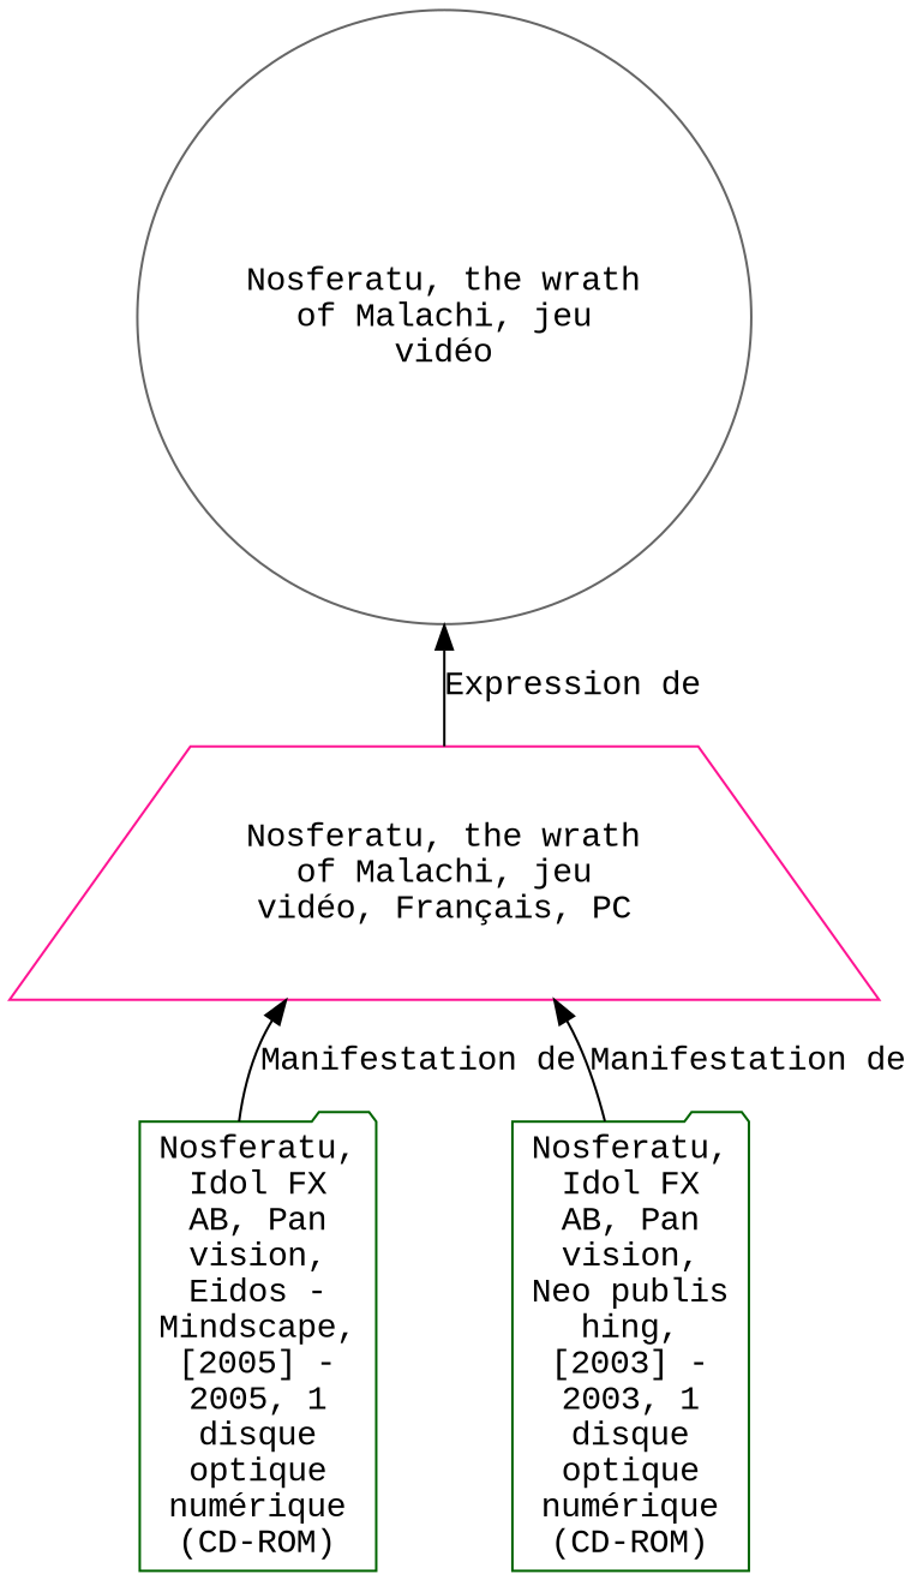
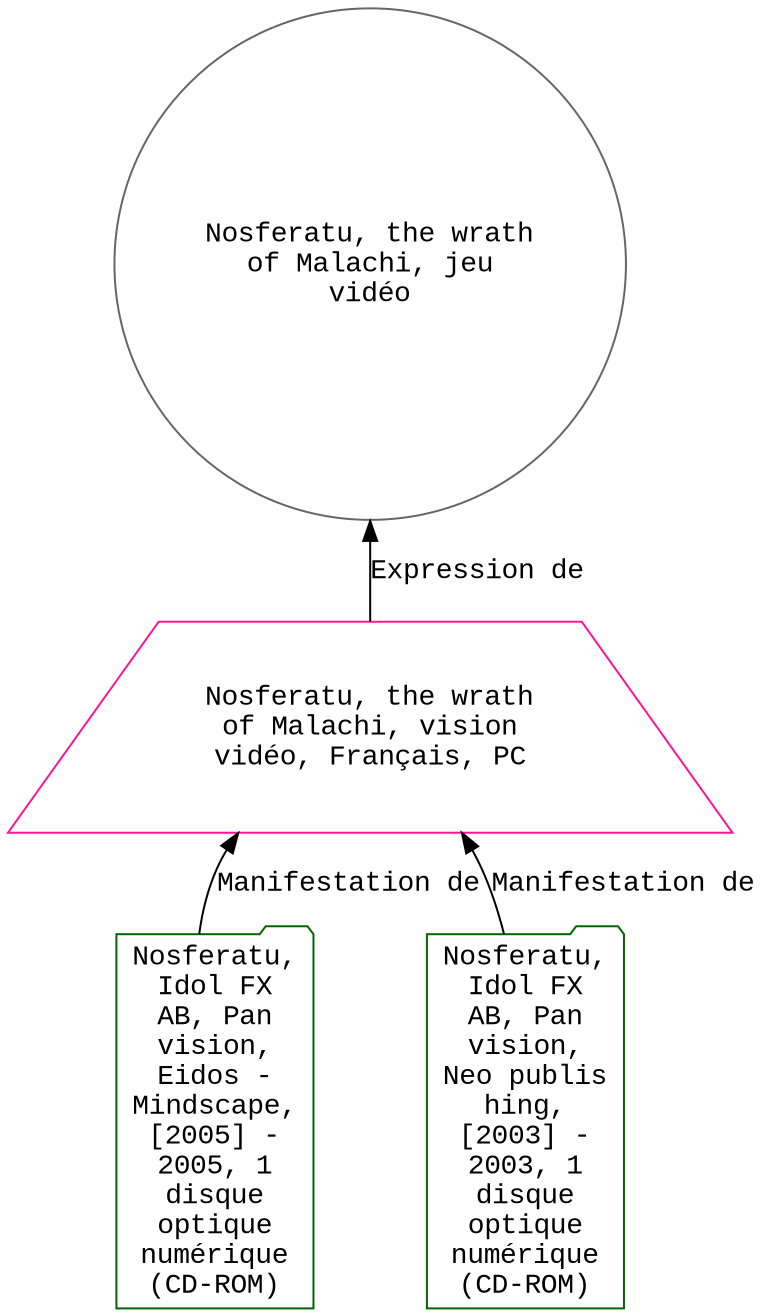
  digraph {
    rankdir=BT
    fontname="Liberation Mono"
    node [align=left color=darkgreen shape=folder fontname="Liberation Mono"]
    edge [fontname="Liberation Mono"]
-   n1 [color=deeppink label="Nosferatu, the wrath\nof Malachi, jeu\nvidéo, Français, PC" shape=trapezium]
+   n1 [color=deeppink label="Nosferatu, the wrath\nof Malachi, vision\nvidéo, Français, PC" shape=trapezium]
    n2 [label="Nosferatu, the wrath\nof Malachi, jeu\nvidéo" shape=circle color=gray40]
    n3 [label="Nosferatu,\nIdol FX\nAB, Pan\nvision,\nEidos -\nMindscape,\n[2005] -\n2005, 1\ndisque\noptique\nnumérique\n(CD-ROM)"]
    n4 [label="Nosferatu,\nIdol FX\nAB, Pan\nvision,\nNeo publis\nhing,\n[2003] -\n2003, 1\ndisque\noptique\nnumérique\n(CD-ROM)"]
    n1 -> n2 [label="Expression de"]
    n3 -> n1 [label="Manifestation de"]
    n4 -> n1 [label="Manifestation de"]
  }
